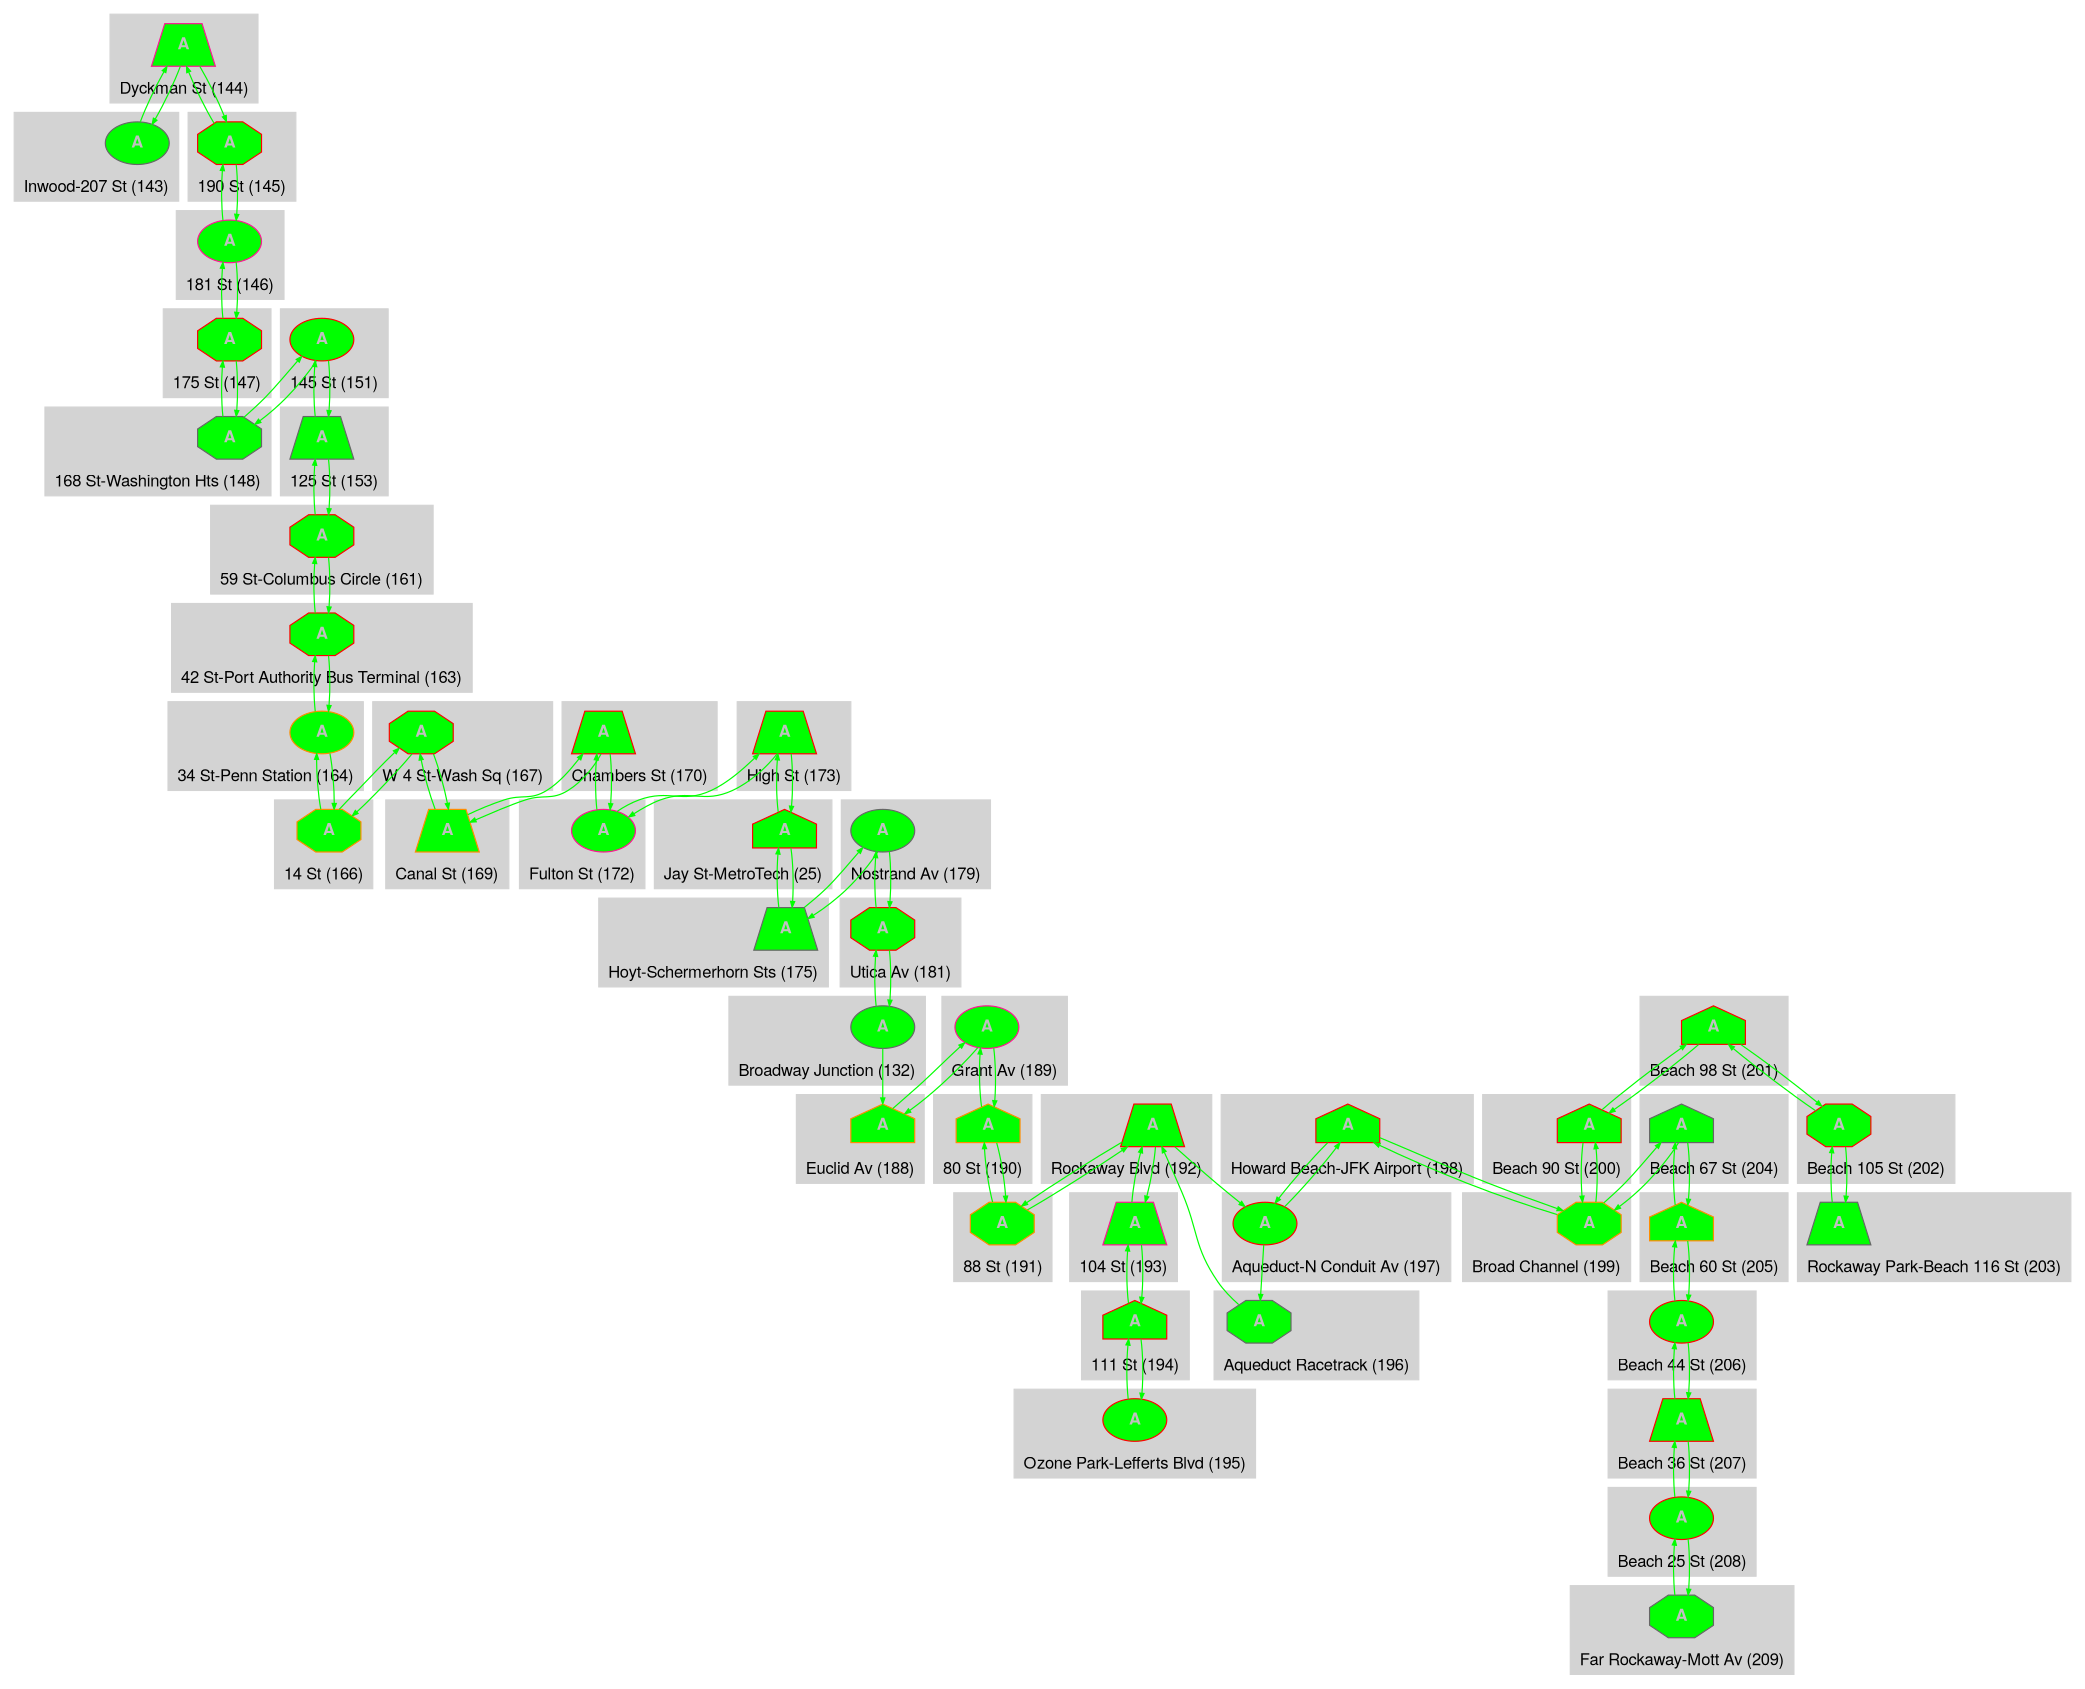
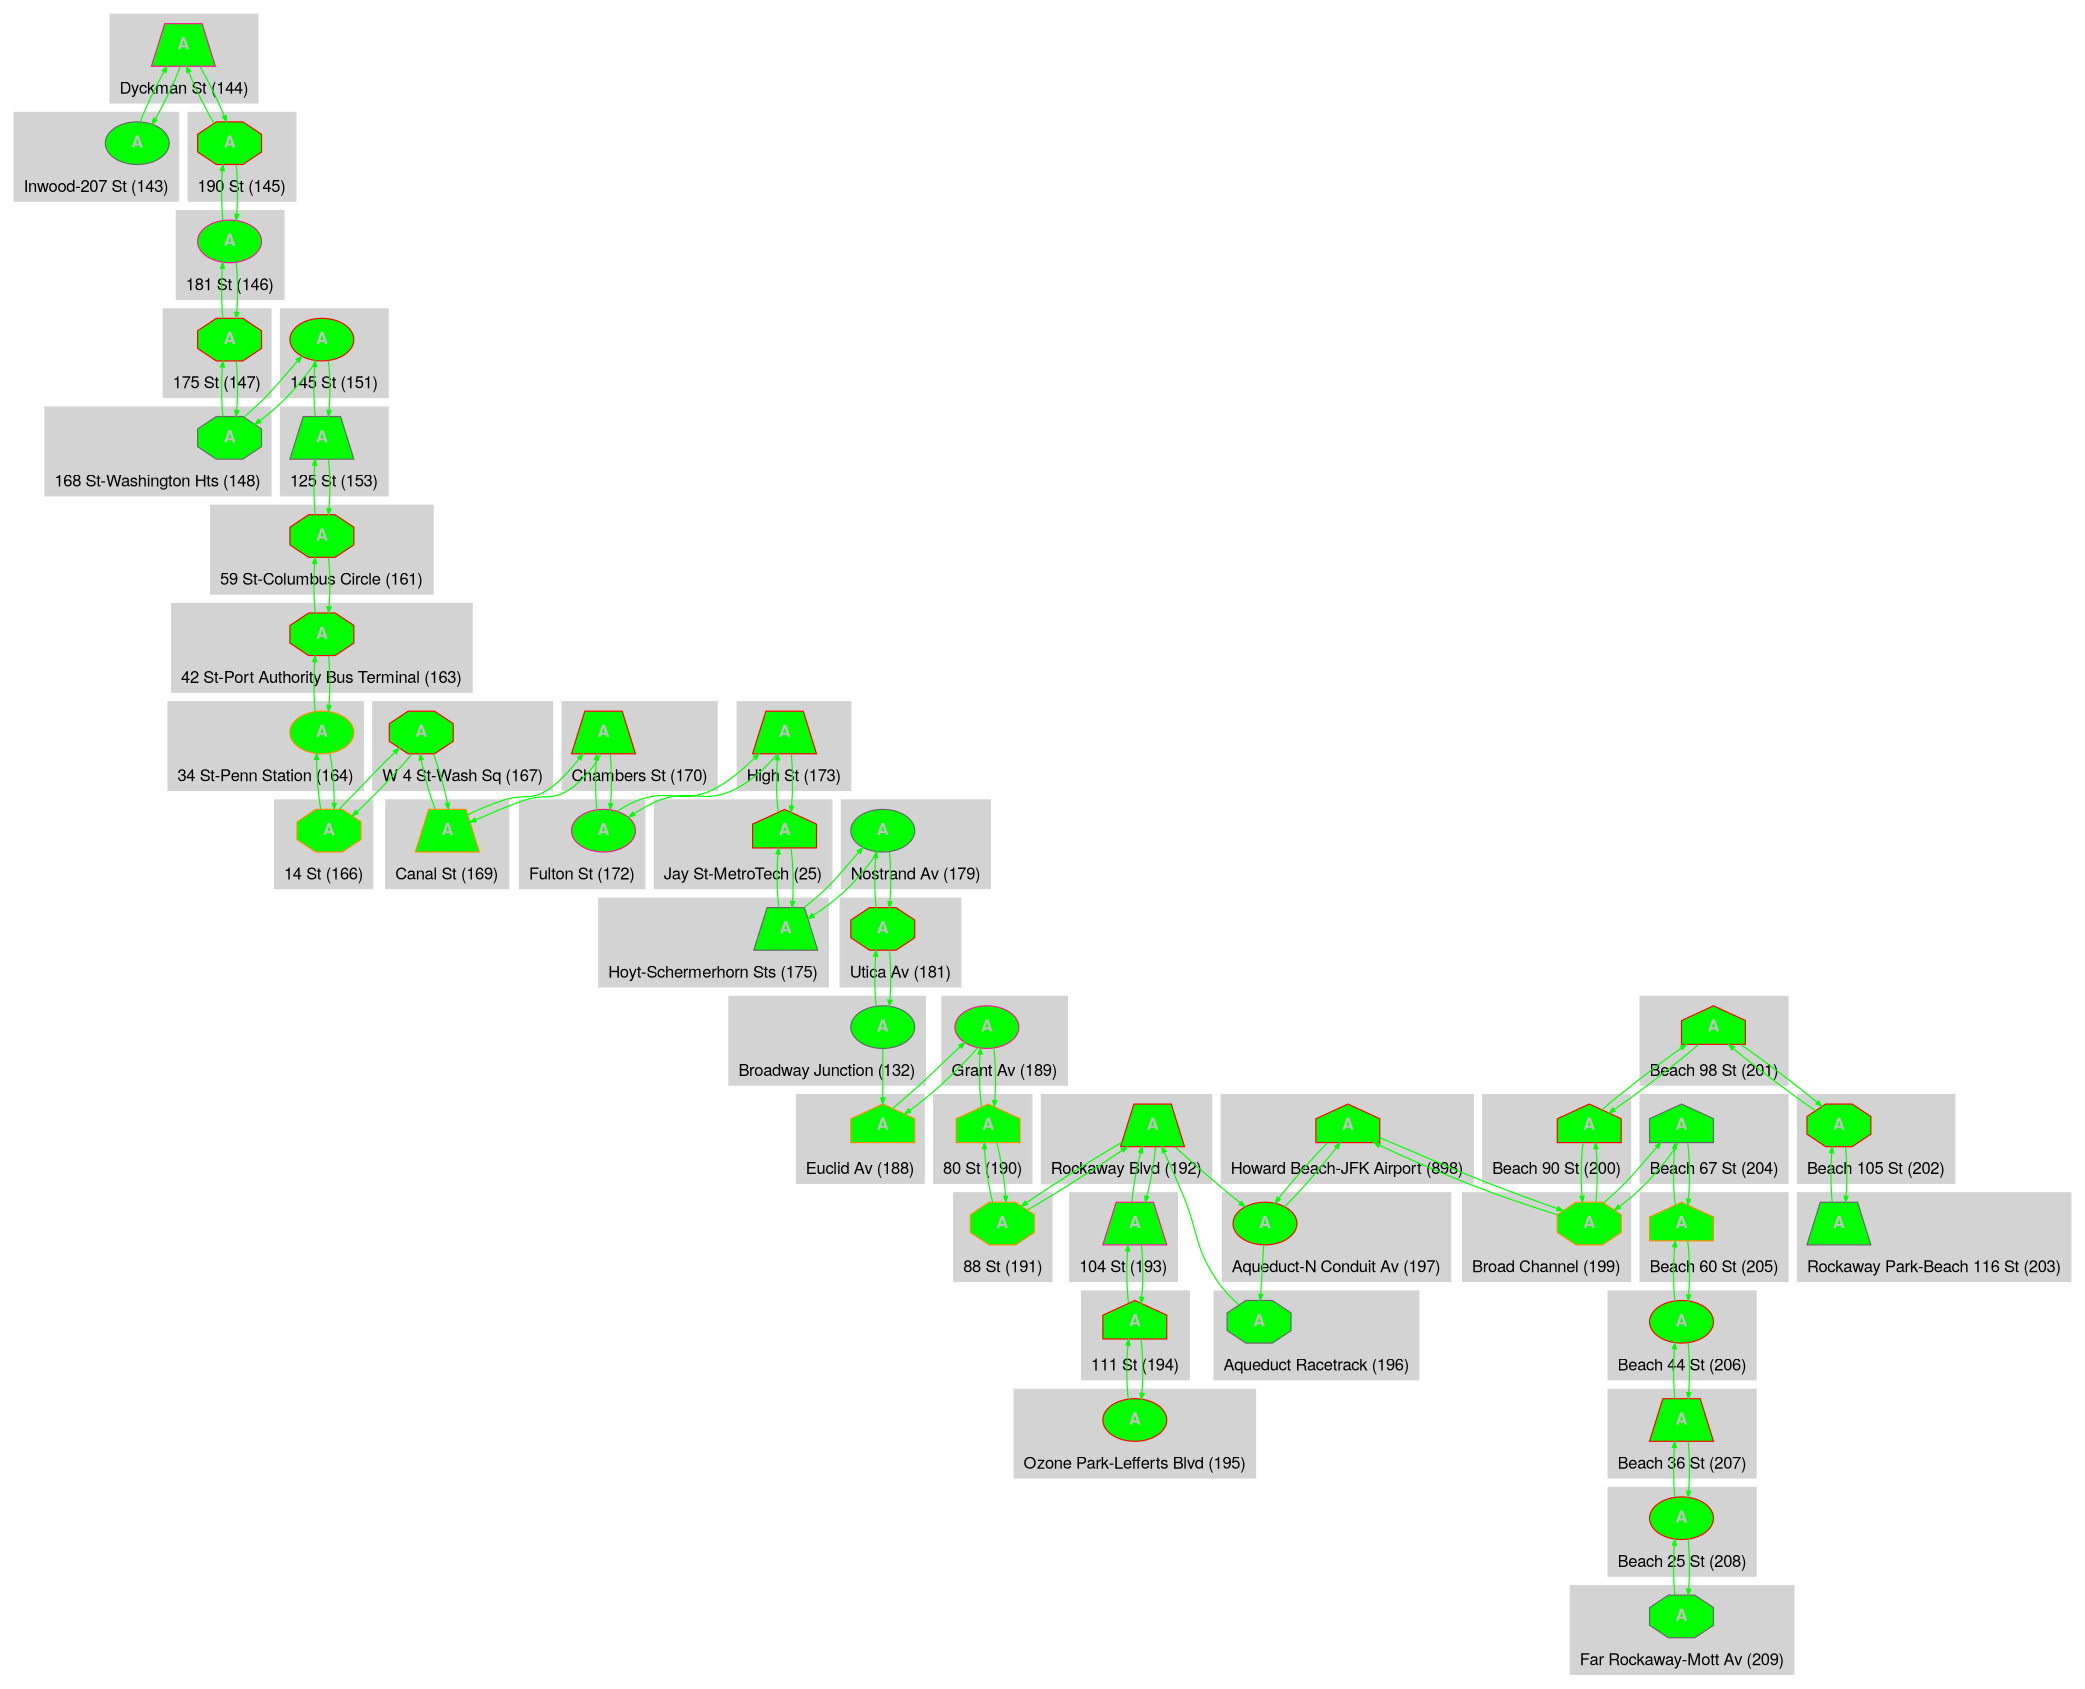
  digraph {
    fontname="Helvetica,Arial,sans-serif"
    node [color=red fillcolor=lime fontcolor=gray fontname="Helvetica,Arial,sans-serif bold" labelloc=c penwidth=1 shape=octagon style=filled]
    edge [arrowsize=0.5 color=lime fontcolor=lime fontname="Helvetica,Arial,sans-serif" fontsize=8 penwidth=1]
    n1 [color=deeppink label=A shape=trapezium]
    n2 [color=gray40 label=A shape=ellipse]
    n3 [label=A]
    n4 [color=deeppink label=A shape=ellipse]
    n5 [label=A]
    n6 [color=deeppink label=A shape=ellipse]
    n7 [color=darkorange label=A shape=house]
    n8 [color=darkorange label=A]
    n9 [label=A shape=trapezium]
    n10 [color=deeppink label=A shape=trapezium]
    n11 [label=A shape=house]
    n12 [label=A shape=ellipse]
    n13 [color=gray40 label=A]
    n14 [label=A shape=ellipse]
    n15 [label=A shape=house]
    n16 [color=gray40 label=A shape=house]
    n17 [color=darkorange label=A shape=house]
    n18 [label=A shape=ellipse]
    n19 [label=A shape=trapezium]
    n20 [label=A shape=ellipse]
    n21 [color=gray40 label=A]
    n22 [label=A shape=ellipse]
    n23 [color=gray40 label=A shape=trapezium]
    n24 [label=A]
    n25 [label=A]
    n26 [label=A shape=trapezium]
    n27 [label=A shape=trapezium]
    n28 [color=gray40 label=A shape=ellipse]
    n29 [label=A]
    n30 [color=darkorange label=A shape=house]
    n31 [color=gray40 label=A]
    n32 [label=A]
    n33 [color=darkorange label=A shape=ellipse]
    n34 [color=darkorange label=A]
    n35 [color=darkorange label=A shape=trapezium]
    n36 [label=A shape=house]
    n37 [color=gray40 label=A shape=trapezium]
    n38 [color=deeppink label=A shape=ellipse]
    n39 [color=gray40 label=A shape=ellipse]
    n40 [color=darkorange label=A]
    n41 [label=A shape=house]
    n42 [label=A shape=house]
    n43 [label=A]
    n44 [color=gray40 label=A shape=trapezium]
    subgraph cluster_1 {
      color=lightgrey
      label="Dyckman St (144)"
      labelloc=b
      style=filled
      n1
    }
    subgraph cluster_2 {
      color=lightgrey
      label="Inwood-207 St (143)"
      labelloc=b
      style=filled
      n2
    }
    subgraph cluster_3 {
      color=lightgrey
      label="190 St (145)"
      labelloc=b
      style=filled
      n3
    }
    subgraph cluster_4 {
      color=lightgrey
      label="181 St (146)"
      labelloc=b
      style=filled
      n4
    }
    subgraph cluster_5 {
      color=lightgrey
      label="175 St (147)"
      labelloc=b
      style=filled
      n5
    }
    subgraph cluster_6 {
      color=lightgrey
      label="Grant Av (189)"
      labelloc=b
      style=filled
      n6
    }
    subgraph cluster_7 {
      color=lightgrey
      label="80 St (190)"
      labelloc=b
      style=filled
      n7
    }
    subgraph cluster_8 {
      color=lightgrey
      label="88 St (191)"
      labelloc=b
      style=filled
      n8
    }
    subgraph cluster_9 {
      color=lightgrey
      label="Rockaway Blvd (192)"
      labelloc=b
      style=filled
      n9
    }
    subgraph cluster_10 {
      color=lightgrey
      label="104 St (193)"
      labelloc=b
      style=filled
      n10
    }
    subgraph cluster_11 {
      color=lightgrey
      label="111 St (194)"
      labelloc=b
      style=filled
      n11
    }
    subgraph cluster_12 {
      color=lightgrey
      label="Ozone Park-Lefferts Blvd (195)"
      labelloc=b
      style=filled
      n12
    }
    subgraph cluster_13 {
      color=lightgrey
      label="Aqueduct Racetrack (196)"
      labelloc=b
      style=filled
      n13
    }
    subgraph cluster_14 {
      color=lightgrey
      label="Aqueduct-N Conduit Av (197)"
      labelloc=b
      style=filled
      n14
    }
    subgraph cluster_15 {
      color=lightgrey
-     label="Howard Beach-JFK Airport (198)"
+     label="Howard Beach-JFK Airport (898)"
      labelloc=b
      style=filled
      n15
    }
    subgraph cluster_16 {
      color=lightgrey
      label="Beach 67 St (204)"
      labelloc=b
      style=filled
      n16
    }
    subgraph cluster_17 {
      color=lightgrey
      label="Beach 60 St (205)"
      labelloc=b
      style=filled
      n17
    }
    subgraph cluster_18 {
      color=lightgrey
      label="Beach 44 St (206)"
      labelloc=b
      style=filled
      n18
    }
    subgraph cluster_19 {
      color=lightgrey
      label="Beach 36 St (207)"
      labelloc=b
      style=filled
      n19
    }
    subgraph cluster_20 {
      color=lightgrey
      label="Beach 25 St (208)"
      labelloc=b
      style=filled
      n20
    }
    subgraph cluster_21 {
      color=lightgrey
      label="Far Rockaway-Mott Av (209)"
      labelloc=b
      style=filled
      n21
    }
    subgraph cluster_22 {
      color=lightgrey
      label="145 St (151)"
      labelloc=b
      style=filled
      n22
    }
    subgraph cluster_23 {
      color=lightgrey
      label="125 St (153)"
      labelloc=b
      style=filled
      n23
    }
    subgraph cluster_24 {
      color=lightgrey
      label="59 St-Columbus Circle (161)"
      labelloc=b
      style=filled
      n24
    }
    subgraph cluster_25 {
      color=lightgrey
      label="W 4 St-Wash Sq (167)"
      labelloc=b
      style=filled
      n25
    }
    subgraph cluster_26 {
      color=lightgrey
      label="Chambers St (170)"
      labelloc=b
      style=filled
      n26
    }
    subgraph cluster_27 {
      color=lightgrey
      label="High St (173)"
      labelloc=b
      style=filled
      n27
    }
    subgraph cluster_28 {
      color=lightgrey
      label="Nostrand Av (179)"
      labelloc=b
      style=filled
      n28
    }
    subgraph cluster_29 {
      color=lightgrey
      label="Utica Av (181)"
      labelloc=b
      style=filled
      n29
    }
    subgraph cluster_30 {
      color=lightgrey
      label="Euclid Av (188)"
      labelloc=b
      style=filled
      n30
    }
    subgraph cluster_31 {
      color=lightgrey
      label="168 St-Washington Hts (148)"
      labelloc=b
      style=filled
      n31
    }
    subgraph cluster_32 {
      color=lightgrey
      label="42 St-Port Authority Bus Terminal (163)"
      labelloc=b
      style=filled
      n32
    }
    subgraph cluster_33 {
      color=lightgrey
      label="34 St-Penn Station (164)"
      labelloc=b
      style=filled
      n33
    }
    subgraph cluster_34 {
      color=lightgrey
      label="14 St (166)"
      labelloc=b
      style=filled
      n34
    }
    subgraph cluster_35 {
      color=lightgrey
      label="Canal St (169)"
      labelloc=b
      style=filled
      n35
    }
    subgraph cluster_36 {
      color=lightgrey
      label="Jay St-MetroTech (25)"
      labelloc=b
      style=filled
      n36
    }
    subgraph cluster_37 {
      color=lightgrey
      label="Hoyt-Schermerhorn Sts (175)"
      labelloc=b
      style=filled
      n37
    }
    subgraph cluster_38 {
      color=lightgrey
      label="Fulton St (172)"
      labelloc=b
      style=filled
      n38
    }
    subgraph cluster_39 {
      color=lightgrey
      label="Broadway Junction (132)"
      labelloc=b
      style=filled
      n39
    }
    subgraph cluster_40 {
      color=lightgrey
      label="Broad Channel (199)"
      labelloc=b
      style=filled
      n40
    }
    subgraph cluster_41 {
      color=lightgrey
      label="Beach 98 St (201)"
      labelloc=b
      style=filled
      n41
    }
    subgraph cluster_42 {
      color=lightgrey
      label="Beach 90 St (200)"
      labelloc=b
      style=filled
      n42
    }
    subgraph cluster_43 {
      color=lightgrey
      label="Beach 105 St (202)"
      labelloc=b
      style=filled
      n43
    }
    subgraph cluster_44 {
      color=lightgrey
      label="Rockaway Park-Beach 116 St (203)"
      labelloc=b
      style=filled
      n44
    }
    n1 -> n2
    n1 -> n3
    n2 -> n1
    n3 -> n1
    n3 -> n4
    n4 -> n3
    n4 -> n5
    n5 -> n4
    n5 -> n31
    n6 -> n7
    n6 -> n30
    n7 -> n6
    n7 -> n8
    n8 -> n7
    n8 -> n9
    n9 -> n8
    n9 -> n10
    n9 -> n14
    n10 -> n9
    n10 -> n11
    n11 -> n10
    n11 -> n12
    n12 -> n11
    n13 -> n9
    n14 -> n13
    n14 -> n15
    n15 -> n14
    n15 -> n40
    n16 -> n17
    n16 -> n40
    n17 -> n16
    n17 -> n18
    n18 -> n17
    n18 -> n19
    n19 -> n18
    n19 -> n20
    n20 -> n19
    n20 -> n21
    n21 -> n20
    n22 -> n23
    n22 -> n31
    n23 -> n22
    n23 -> n24
    n24 -> n23
    n24 -> n32
    n25 -> n34
    n25 -> n35
    n26 -> n35
    n26 -> n38
    n27 -> n36
    n27 -> n38
    n28 -> n29
    n28 -> n37
    n29 -> n28
    n29 -> n39
    n30 -> n6
    n31 -> n5
    n31 -> n22
    n32 -> n24
    n32 -> n33
    n33 -> n32
    n33 -> n34
    n34 -> n25
    n34 -> n33
    n35 -> n25
    n35 -> n26
    n36 -> n27
    n36 -> n37
    n37 -> n28
    n37 -> n36
    n38 -> n26
    n38 -> n27
    n39 -> n29
    n39 -> n30
    n40 -> n15
    n40 -> n16
    n40 -> n42
    n41 -> n42
    n41 -> n43
    n42 -> n40
    n42 -> n41
    n43 -> n41
    n43 -> n44
    n44 -> n43
  }
